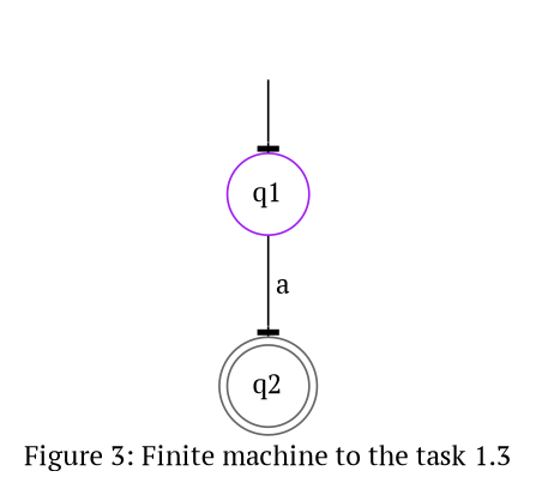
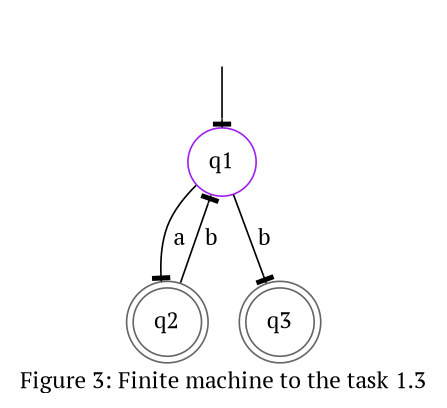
  digraph {
    fontname="PT Serif"
    label="Figure 3: Finite machine to the task 1.3"
    node [color=gray40 fontname="PT Serif" shape=doublecircle]
    edge [arrowhead=tee fontname="PT Serif"]
    "" [shape=none]
    q1 [color=purple shape=circle]
    q2
+   q3
    "" -> q1
    q1 -> q2 [label=" a"]
+   q1 -> q3 [label=" b"]
+   q2 -> q1 [label=" b"]
  }
